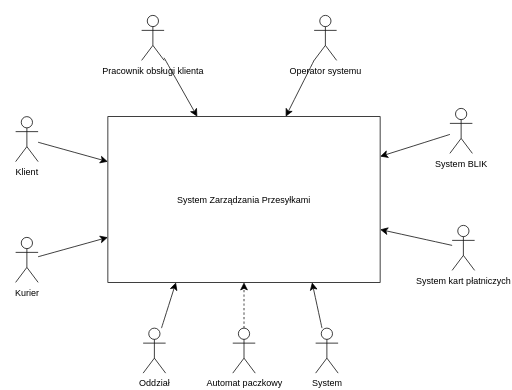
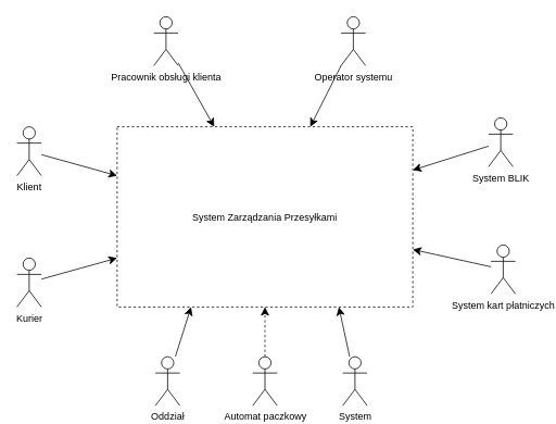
  <mxCell id="0" />
  <mxCell id="1" parent="0" />
- <mxCell id="2" value="System Zarządzania Przesyłkami" style="html=1;whiteSpace=wrap;" parent="1" vertex="1"><mxGeometry x="143" y="155" width="363" height="221" as="geometry" /></mxCell>
+ <mxCell id="2" value="System Zarządzania Przesyłkami" style="html=1;whiteSpace=wrap;dashed=1;" parent="1" vertex="1"><mxGeometry x="143" y="155" width="363" height="221" as="geometry" /></mxCell>
  <mxCell id="3" value="" style="edgeStyle=none;curved=1;rounded=0;orthogonalLoop=1;jettySize=auto;html=1;fontSize=12;startSize=8;endSize=8;" parent="1" source="4" target="2" edge="1"><mxGeometry relative="1" as="geometry" /></mxCell>
  <mxCell id="4" value="Klient&lt;div&gt;&lt;br&gt;&lt;/div&gt;" style="shape=umlActor;verticalLabelPosition=bottom;verticalAlign=top;html=1;" parent="1" vertex="1"><mxGeometry x="20" y="155" width="30" height="60" as="geometry" /></mxCell>
  <mxCell id="5" value="" style="edgeStyle=none;curved=1;rounded=0;orthogonalLoop=1;jettySize=auto;html=1;fontSize=12;startSize=8;endSize=8;" parent="1" source="6" target="2" edge="1"><mxGeometry relative="1" as="geometry" /></mxCell>
  <mxCell id="6" value="Kurier" style="shape=umlActor;verticalLabelPosition=bottom;verticalAlign=top;html=1;" parent="1" vertex="1"><mxGeometry x="20" y="316" width="30" height="60" as="geometry" /></mxCell>
  <mxCell id="7" value="" style="edgeStyle=none;curved=1;rounded=0;orthogonalLoop=1;jettySize=auto;html=1;fontSize=12;startSize=8;endSize=8;dashed=1;" parent="1" source="8" target="2" edge="1"><mxGeometry relative="1" as="geometry" /></mxCell>
  <mxCell id="8" value="Automat paczkowy" style="shape=umlActor;verticalLabelPosition=bottom;verticalAlign=top;html=1;" parent="1" vertex="1"><mxGeometry x="309.5" y="437" width="30" height="60" as="geometry" /></mxCell>
  <mxCell id="9" value="" style="edgeStyle=none;curved=1;rounded=0;orthogonalLoop=1;jettySize=auto;html=1;fontSize=12;startSize=8;endSize=8;" parent="1" source="10" target="2" edge="1"><mxGeometry relative="1" as="geometry" /></mxCell>
  <mxCell id="10" value="System BLIK" style="shape=umlActor;verticalLabelPosition=bottom;verticalAlign=top;html=1;" parent="1" vertex="1"><mxGeometry x="599" y="144" width="30" height="60" as="geometry" /></mxCell>
  <mxCell id="11" value="" style="edgeStyle=none;curved=1;rounded=0;orthogonalLoop=1;jettySize=auto;html=1;fontSize=12;startSize=8;endSize=8;" parent="1" source="12" target="2" edge="1"><mxGeometry relative="1" as="geometry" /></mxCell>
  <mxCell id="12" value="System kart płatniczych" style="shape=umlActor;verticalLabelPosition=bottom;verticalAlign=top;html=1;" parent="1" vertex="1"><mxGeometry x="602" y="300" width="30" height="60" as="geometry" /></mxCell>
  <mxCell id="13" value="" style="edgeStyle=none;curved=1;rounded=0;orthogonalLoop=1;jettySize=auto;html=1;fontSize=12;startSize=8;endSize=8;" parent="1" source="14" target="2" edge="1"><mxGeometry relative="1" as="geometry" /></mxCell>
  <mxCell id="14" value="Pracownik obsługi klienta" style="shape=umlActor;verticalLabelPosition=bottom;verticalAlign=top;html=1;" parent="1" vertex="1"><mxGeometry x="188" y="20" width="30" height="60" as="geometry" /></mxCell>
  <mxCell id="15" value="" style="edgeStyle=none;curved=1;rounded=0;orthogonalLoop=1;jettySize=auto;html=1;fontSize=12;startSize=8;endSize=8;" parent="1" source="16" target="2" edge="1"><mxGeometry relative="1" as="geometry" /></mxCell>
  <mxCell id="16" value="Operator systemu" style="shape=umlActor;verticalLabelPosition=bottom;verticalAlign=top;html=1;" parent="1" vertex="1"><mxGeometry x="418" y="20" width="30" height="60" as="geometry" /></mxCell>
  <mxCell id="17" value="" style="edgeStyle=none;curved=1;rounded=0;orthogonalLoop=1;jettySize=auto;html=1;fontSize=12;startSize=8;endSize=8;entryX=0.75;entryY=1;entryDx=0;entryDy=0;" edge="1" parent="1" source="18" target="2"><mxGeometry relative="1" as="geometry"><mxPoint x="335" y="386" as="targetPoint" /></mxGeometry></mxCell>
  <mxCell id="18" value="System" style="shape=umlActor;verticalLabelPosition=bottom;verticalAlign=top;html=1;" vertex="1" parent="1"><mxGeometry x="420" y="437" width="30" height="60" as="geometry" /></mxCell>
  <mxCell id="19" value="" style="edgeStyle=none;curved=1;rounded=0;orthogonalLoop=1;jettySize=auto;html=1;fontSize=12;startSize=8;endSize=8;entryX=0.25;entryY=1;entryDx=0;entryDy=0;" edge="1" parent="1" source="20" target="2"><mxGeometry relative="1" as="geometry"><mxPoint x="425" y="386" as="targetPoint" /></mxGeometry></mxCell>
  <mxCell id="20" value="Oddział" style="shape=umlActor;verticalLabelPosition=bottom;verticalAlign=top;html=1;" vertex="1" parent="1"><mxGeometry x="190" y="437" width="30" height="60" as="geometry" /></mxCell>
